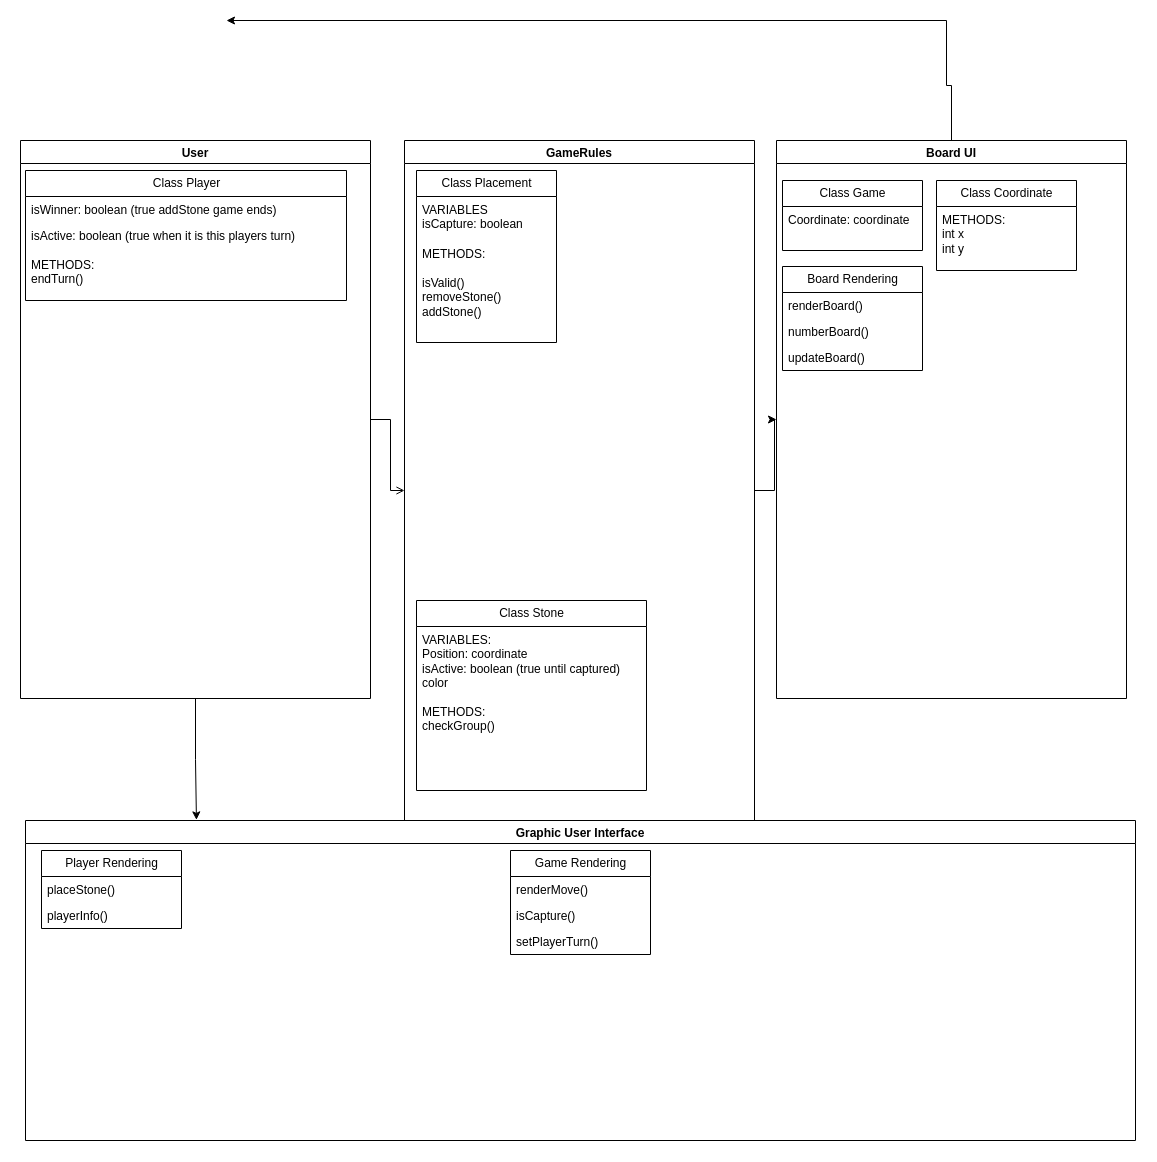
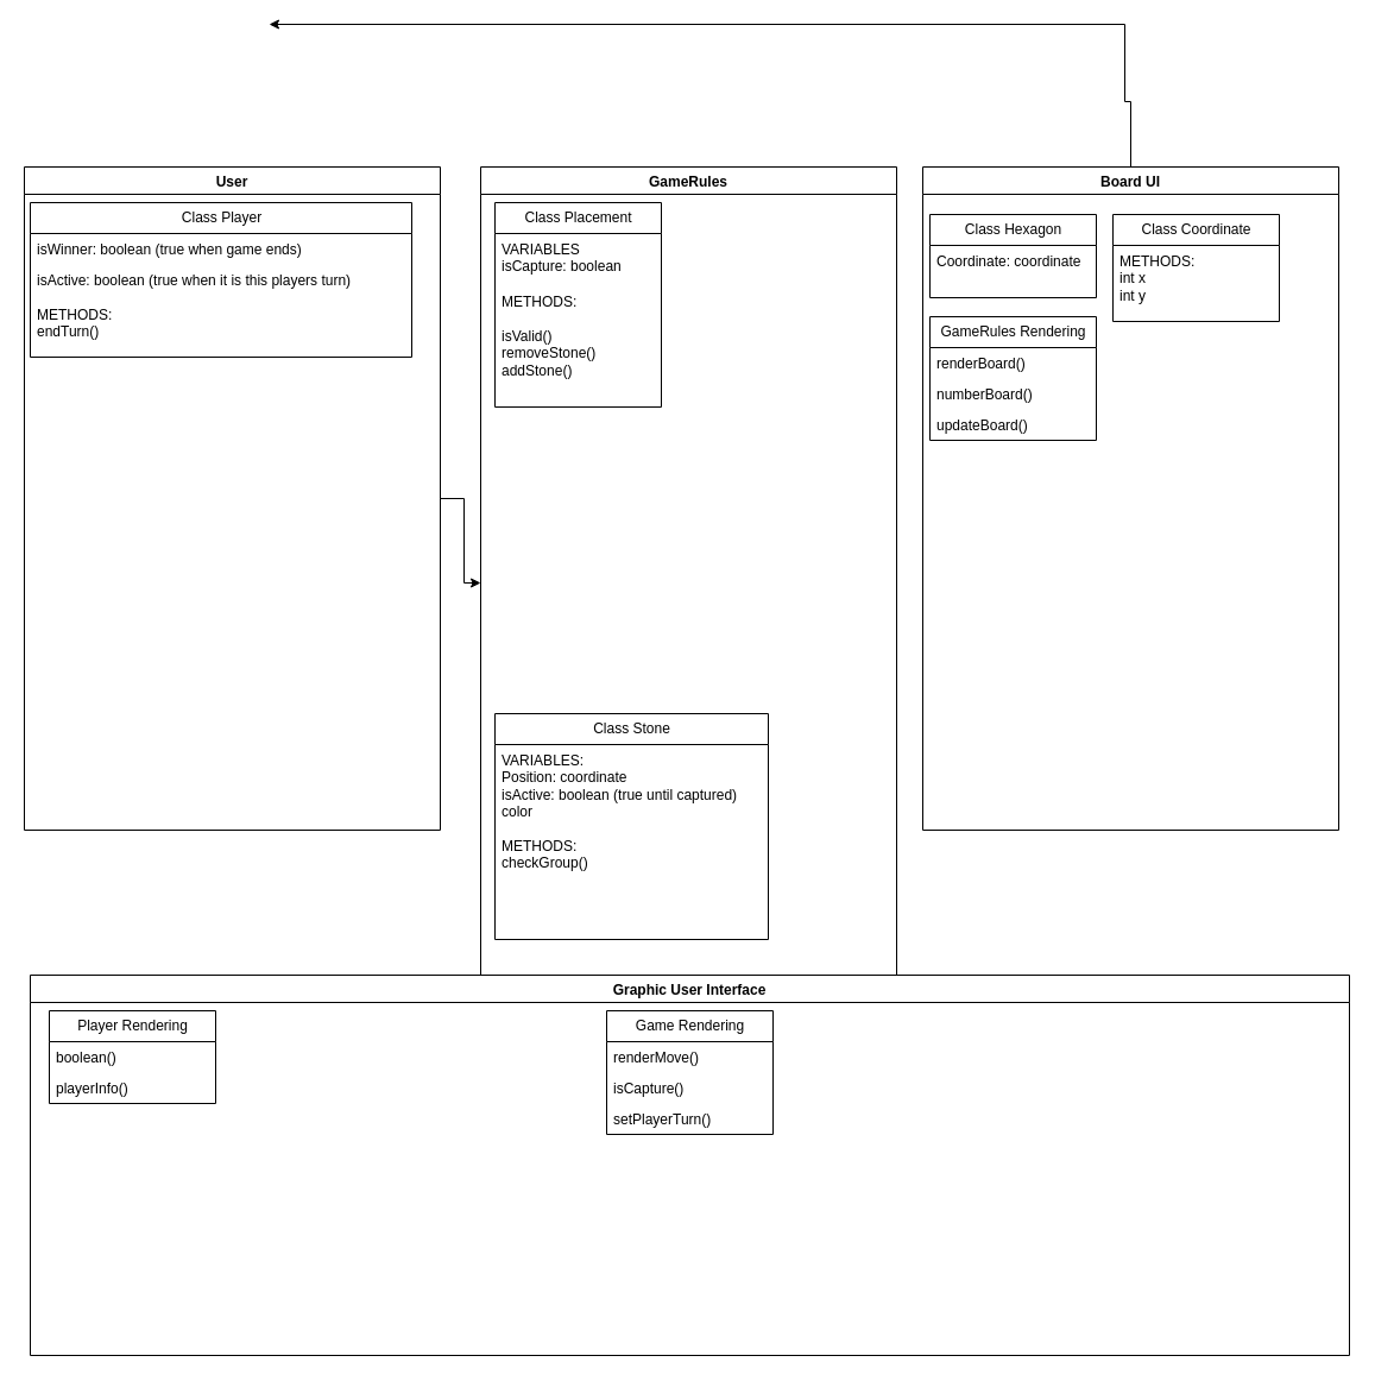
  <mxCell id="0" />
  <mxCell id="1" parent="0" />
- <mxCell id="2" style="edgeStyle=orthogonalEdgeStyle;rounded=0;orthogonalLoop=1;jettySize=auto;html=1;exitX=1;exitY=0.5;exitDx=0;exitDy=0;entryX=0;entryY=0.5;entryDx=0;entryDy=0;" parent="1" source="3" target="11" edge="1"><mxGeometry relative="1" as="geometry" /></mxCell>
  <mxCell id="3" value="GameRules" style="swimlane;startSize=23;" parent="1" vertex="1"><mxGeometry x="404" y="140" width="350" height="700" as="geometry" /></mxCell>
  <mxCell id="4" value="Class Placement" style="swimlane;fontStyle=0;childLayout=stackLayout;horizontal=1;startSize=26;fillColor=none;horizontalStack=0;resizeParent=1;resizeParentMax=0;resizeLast=0;collapsible=1;marginBottom=0;html=1;" parent="3" vertex="1"><mxGeometry x="12" y="30" width="140" height="172" as="geometry"><mxRectangle x="12" y="30" width="130" height="30" as="alternateBounds" /></mxGeometry></mxCell>
  <mxCell id="5" value="&lt;div&gt;VARIABLES&lt;/div&gt;&lt;div&gt;isCapture: boolean&lt;/div&gt;&lt;div&gt;&lt;br&gt;&lt;/div&gt;" style="text;strokeColor=none;fillColor=none;align=left;verticalAlign=top;spacingLeft=4;spacingRight=4;overflow=hidden;rotatable=0;points=[[0,0.5],[1,0.5]];portConstraint=eastwest;whiteSpace=wrap;html=1;" parent="4" vertex="1"><mxGeometry y="26" width="140" height="44" as="geometry" /></mxCell>
  <mxCell id="6" value="&lt;div&gt;METHODS:&lt;/div&gt;&lt;div&gt;&lt;br&gt;&lt;/div&gt;i&lt;span style=&quot;background-color: transparent; color: light-dark(rgb(0, 0, 0), rgb(255, 255, 255));&quot;&gt;sValid()&lt;/span&gt;&lt;div&gt;removeStone()&lt;/div&gt;&lt;div&gt;addStone()&lt;/div&gt;&lt;div&gt;&lt;br&gt;&lt;div&gt;&lt;div&gt;&lt;div&gt;&lt;br&gt;&lt;/div&gt;&lt;div&gt;&lt;br&gt;&lt;/div&gt;&lt;div&gt;&lt;br&gt;&lt;/div&gt;&lt;/div&gt;&lt;/div&gt;&lt;/div&gt;" style="text;strokeColor=none;fillColor=none;align=left;verticalAlign=top;spacingLeft=4;spacingRight=4;overflow=hidden;rotatable=0;points=[[0,0.5],[1,0.5]];portConstraint=eastwest;whiteSpace=wrap;html=1;" parent="4" vertex="1"><mxGeometry y="70" width="140" height="102" as="geometry" /></mxCell>
  <mxCell id="7" value="" style="edgeStyle=orthogonalEdgeStyle;rounded=0;orthogonalLoop=1;jettySize=auto;html=1;" edge="1" parent="3"><mxGeometry relative="1" as="geometry"><mxPoint x="241" y="60" as="sourcePoint" /><mxPoint x="241" y="60" as="targetPoint" /></mxGeometry></mxCell>
  <mxCell id="8" value="Class Stone" style="swimlane;fontStyle=0;childLayout=stackLayout;horizontal=1;startSize=26;fillColor=none;horizontalStack=0;resizeParent=1;resizeParentMax=0;resizeLast=0;collapsible=1;marginBottom=0;html=1;" vertex="1" parent="3"><mxGeometry x="12" y="460" width="230" height="190" as="geometry"><mxRectangle x="12" y="30" width="130" height="30" as="alternateBounds" /></mxGeometry></mxCell>
  <mxCell id="9" value="&lt;div&gt;VARIABLES:&lt;/div&gt;&lt;div&gt;Position: coordinate&lt;/div&gt;&lt;div&gt;isActive: boolean (true until captured)&lt;/div&gt;&lt;div&gt;color&lt;/div&gt;&lt;div&gt;&lt;br&gt;&lt;/div&gt;&lt;div&gt;METHODS:&lt;/div&gt;&lt;div&gt;checkGroup()&lt;/div&gt;&lt;div&gt;&lt;br&gt;&lt;/div&gt;" style="text;strokeColor=none;fillColor=none;align=left;verticalAlign=top;spacingLeft=4;spacingRight=4;overflow=hidden;rotatable=0;points=[[0,0.5],[1,0.5]];portConstraint=eastwest;whiteSpace=wrap;html=1;" vertex="1" parent="8"><mxGeometry y="26" width="230" height="164" as="geometry" /></mxCell>
  <mxCell id="10" style="edgeStyle=orthogonalEdgeStyle;rounded=0;orthogonalLoop=1;jettySize=auto;html=1;" edge="1" parent="1" source="11"><mxGeometry relative="1" as="geometry"><mxPoint x="226" y="20" as="targetPoint" /><Array as="points"><mxPoint x="951" y="85" /><mxPoint x="946" y="85" /><mxPoint x="946" y="20" /></Array></mxGeometry></mxCell>
  <mxCell id="11" value="Board UI" style="swimlane;" parent="1" vertex="1"><mxGeometry x="776" y="140" width="350" height="558" as="geometry" /></mxCell>
- <mxCell id="12" value="Class Game" style="swimlane;fontStyle=0;childLayout=stackLayout;horizontal=1;startSize=26;fillColor=none;horizontalStack=0;resizeParent=1;resizeParentMax=0;resizeLast=0;collapsible=1;marginBottom=0;html=1;" vertex="1" parent="11"><mxGeometry x="6" y="40" width="140" height="70" as="geometry"><mxRectangle x="12" y="30" width="130" height="30" as="alternateBounds" /></mxGeometry></mxCell>
+ <mxCell id="12" value="Class Hexagon" style="swimlane;fontStyle=0;childLayout=stackLayout;horizontal=1;startSize=26;fillColor=none;horizontalStack=0;resizeParent=1;resizeParentMax=0;resizeLast=0;collapsible=1;marginBottom=0;html=1;" vertex="1" parent="11"><mxGeometry x="6" y="40" width="140" height="70" as="geometry"><mxRectangle x="12" y="30" width="130" height="30" as="alternateBounds" /></mxGeometry></mxCell>
  <mxCell id="13" value="&lt;div&gt;&lt;span style=&quot;background-color: transparent; color: light-dark(rgb(0, 0, 0), rgb(255, 255, 255));&quot;&gt;Coordinate: coordinate&lt;/span&gt;&lt;/div&gt;" style="text;strokeColor=none;fillColor=none;align=left;verticalAlign=top;spacingLeft=4;spacingRight=4;overflow=hidden;rotatable=0;points=[[0,0.5],[1,0.5]];portConstraint=eastwest;whiteSpace=wrap;html=1;" vertex="1" parent="12"><mxGeometry y="26" width="140" height="44" as="geometry" /></mxCell>
  <mxCell id="14" value="Class Coordinate" style="swimlane;fontStyle=0;childLayout=stackLayout;horizontal=1;startSize=26;fillColor=none;horizontalStack=0;resizeParent=1;resizeParentMax=0;resizeLast=0;collapsible=1;marginBottom=0;html=1;" vertex="1" parent="11"><mxGeometry x="160" y="40" width="140" height="90" as="geometry"><mxRectangle x="12" y="30" width="130" height="30" as="alternateBounds" /></mxGeometry></mxCell>
  <mxCell id="15" value="&lt;div&gt;METHODS:&lt;/div&gt;&lt;div&gt;int x&lt;/div&gt;&lt;div&gt;int y&lt;/div&gt;&lt;div&gt;&lt;br&gt;&lt;/div&gt;" style="text;strokeColor=none;fillColor=none;align=left;verticalAlign=top;spacingLeft=4;spacingRight=4;overflow=hidden;rotatable=0;points=[[0,0.5],[1,0.5]];portConstraint=eastwest;whiteSpace=wrap;html=1;" vertex="1" parent="14"><mxGeometry y="26" width="140" height="64" as="geometry" /></mxCell>
- <mxCell id="16" value="Board Rendering" style="swimlane;fontStyle=0;childLayout=stackLayout;horizontal=1;startSize=26;fillColor=none;horizontalStack=0;resizeParent=1;resizeParentMax=0;resizeLast=0;collapsible=1;marginBottom=0;html=1;" parent="11" vertex="1"><mxGeometry x="6" y="126" width="140" height="104" as="geometry" /></mxCell>
+ <mxCell id="16" value="GameRules Rendering" style="swimlane;fontStyle=0;childLayout=stackLayout;horizontal=1;startSize=26;fillColor=none;horizontalStack=0;resizeParent=1;resizeParentMax=0;resizeLast=0;collapsible=1;marginBottom=0;html=1;" parent="11" vertex="1"><mxGeometry x="6" y="126" width="140" height="104" as="geometry" /></mxCell>
  <mxCell id="17" value="renderBoard()" style="text;strokeColor=none;fillColor=none;align=left;verticalAlign=top;spacingLeft=4;spacingRight=4;overflow=hidden;rotatable=0;points=[[0,0.5],[1,0.5]];portConstraint=eastwest;whiteSpace=wrap;html=1;" parent="16" vertex="1"><mxGeometry y="26" width="140" height="26" as="geometry" /></mxCell>
  <mxCell id="18" value="numberBoard()" style="text;strokeColor=none;fillColor=none;align=left;verticalAlign=top;spacingLeft=4;spacingRight=4;overflow=hidden;rotatable=0;points=[[0,0.5],[1,0.5]];portConstraint=eastwest;whiteSpace=wrap;html=1;" parent="16" vertex="1"><mxGeometry y="52" width="140" height="26" as="geometry" /></mxCell>
  <mxCell id="19" value="updateBoard()" style="text;strokeColor=none;fillColor=none;align=left;verticalAlign=top;spacingLeft=4;spacingRight=4;overflow=hidden;rotatable=0;points=[[0,0.5],[1,0.5]];portConstraint=eastwest;whiteSpace=wrap;html=1;" parent="16" vertex="1"><mxGeometry y="78" width="140" height="26" as="geometry" /></mxCell>
- <mxCell id="20" style="edgeStyle=orthogonalEdgeStyle;rounded=0;orthogonalLoop=1;jettySize=auto;html=1;exitX=1;exitY=0.5;exitDx=0;exitDy=0;entryX=0;entryY=0.5;entryDx=0;entryDy=0;endArrow=open;" parent="1" source="21" target="3" edge="1"><mxGeometry relative="1" as="geometry" /></mxCell>
+ <mxCell id="20" style="edgeStyle=orthogonalEdgeStyle;rounded=0;orthogonalLoop=1;jettySize=auto;html=1;exitX=1;exitY=0.5;exitDx=0;exitDy=0;entryX=0;entryY=0.5;entryDx=0;entryDy=0;" parent="1" source="21" target="3" edge="1"><mxGeometry relative="1" as="geometry" /></mxCell>
  <mxCell id="21" value="User" style="swimlane;" parent="1" vertex="1"><mxGeometry x="20" y="140" width="350" height="558" as="geometry" /></mxCell>
  <mxCell id="22" value="Graphic User Interface" style="swimlane;" parent="1" vertex="1"><mxGeometry x="25" y="820" width="1110" height="320" as="geometry" /></mxCell>
  <mxCell id="23" value="Player Rendering" style="swimlane;fontStyle=0;childLayout=stackLayout;horizontal=1;startSize=26;fillColor=none;horizontalStack=0;resizeParent=1;resizeParentMax=0;resizeLast=0;collapsible=1;marginBottom=0;html=1;" parent="1" vertex="1"><mxGeometry x="41" y="850" width="140" height="78" as="geometry" /></mxCell>
- <mxCell id="24" value="placeStone()" style="text;strokeColor=none;fillColor=none;align=left;verticalAlign=top;spacingLeft=4;spacingRight=4;overflow=hidden;rotatable=0;points=[[0,0.5],[1,0.5]];portConstraint=eastwest;whiteSpace=wrap;html=1;" parent="23" vertex="1"><mxGeometry y="26" width="140" height="26" as="geometry" /></mxCell>
+ <mxCell id="24" value="boolean()" style="text;strokeColor=none;fillColor=none;align=left;verticalAlign=top;spacingLeft=4;spacingRight=4;overflow=hidden;rotatable=0;points=[[0,0.5],[1,0.5]];portConstraint=eastwest;whiteSpace=wrap;html=1;" parent="23" vertex="1"><mxGeometry y="26" width="140" height="26" as="geometry" /></mxCell>
  <mxCell id="25" value="playerInfo()" style="text;strokeColor=none;fillColor=none;align=left;verticalAlign=top;spacingLeft=4;spacingRight=4;overflow=hidden;rotatable=0;points=[[0,0.5],[1,0.5]];portConstraint=eastwest;whiteSpace=wrap;html=1;" parent="23" vertex="1"><mxGeometry y="52" width="140" height="26" as="geometry" /></mxCell>
- <mxCell id="26" style="edgeStyle=orthogonalEdgeStyle;rounded=0;orthogonalLoop=1;jettySize=auto;html=1;exitX=0.5;exitY=1;exitDx=0;exitDy=0;entryX=0.154;entryY=-0.002;entryDx=0;entryDy=0;entryPerimeter=0;" parent="1" source="21" target="22" edge="1"><mxGeometry relative="1" as="geometry" /></mxCell>
  <mxCell id="27" value="Game Rendering" style="swimlane;fontStyle=0;childLayout=stackLayout;horizontal=1;startSize=26;fillColor=none;horizontalStack=0;resizeParent=1;resizeParentMax=0;resizeLast=0;collapsible=1;marginBottom=0;html=1;" parent="1" vertex="1"><mxGeometry x="510" y="850" width="140" height="104" as="geometry" /></mxCell>
  <mxCell id="28" value="renderMove()" style="text;strokeColor=none;fillColor=none;align=left;verticalAlign=top;spacingLeft=4;spacingRight=4;overflow=hidden;rotatable=0;points=[[0,0.5],[1,0.5]];portConstraint=eastwest;whiteSpace=wrap;html=1;" parent="27" vertex="1"><mxGeometry y="26" width="140" height="26" as="geometry" /></mxCell>
  <mxCell id="29" value="isCapture()" style="text;strokeColor=none;fillColor=none;align=left;verticalAlign=top;spacingLeft=4;spacingRight=4;overflow=hidden;rotatable=0;points=[[0,0.5],[1,0.5]];portConstraint=eastwest;whiteSpace=wrap;html=1;" parent="27" vertex="1"><mxGeometry y="52" width="140" height="26" as="geometry" /></mxCell>
  <mxCell id="30" value="setPlayerTurn()" style="text;strokeColor=none;fillColor=none;align=left;verticalAlign=top;spacingLeft=4;spacingRight=4;overflow=hidden;rotatable=0;points=[[0,0.5],[1,0.5]];portConstraint=eastwest;whiteSpace=wrap;html=1;" parent="27" vertex="1"><mxGeometry y="78" width="140" height="26" as="geometry" /></mxCell>
  <mxCell id="31" value="Class Player" style="swimlane;fontStyle=0;childLayout=stackLayout;horizontal=1;startSize=26;fillColor=none;horizontalStack=0;resizeParent=1;resizeParentMax=0;resizeLast=0;collapsible=1;marginBottom=0;html=1;" parent="1" vertex="1"><mxGeometry x="25" y="170" width="321" height="130" as="geometry"><mxRectangle x="29" y="-640" width="110" height="30" as="alternateBounds" /></mxGeometry></mxCell>
- <mxCell id="32" value="isWinner: boolean (true addStone game ends)" style="text;strokeColor=none;fillColor=none;align=left;verticalAlign=top;spacingLeft=4;spacingRight=4;overflow=hidden;rotatable=0;points=[[0,0.5],[1,0.5]];portConstraint=eastwest;whiteSpace=wrap;html=1;" parent="31" vertex="1"><mxGeometry y="26" width="321" height="26" as="geometry" /></mxCell>
+ <mxCell id="32" value="isWinner: boolean (true when game ends)" style="text;strokeColor=none;fillColor=none;align=left;verticalAlign=top;spacingLeft=4;spacingRight=4;overflow=hidden;rotatable=0;points=[[0,0.5],[1,0.5]];portConstraint=eastwest;whiteSpace=wrap;html=1;" parent="31" vertex="1"><mxGeometry y="26" width="321" height="26" as="geometry" /></mxCell>
  <mxCell id="33" value="isActive: boolean (true when it is this players turn)&lt;div&gt;&lt;br&gt;&lt;/div&gt;&lt;div&gt;METHODS:&lt;/div&gt;&lt;div&gt;endTurn()&lt;/div&gt;&lt;div&gt;&lt;br&gt;&lt;/div&gt;" style="text;strokeColor=none;fillColor=none;align=left;verticalAlign=top;spacingLeft=4;spacingRight=4;overflow=hidden;rotatable=0;points=[[0,0.5],[1,0.5]];portConstraint=eastwest;whiteSpace=wrap;html=1;" parent="31" vertex="1"><mxGeometry y="52" width="321" height="78" as="geometry" /></mxCell>
